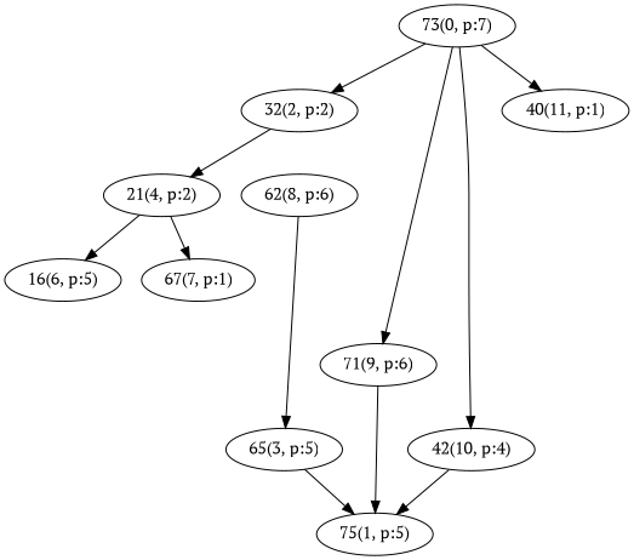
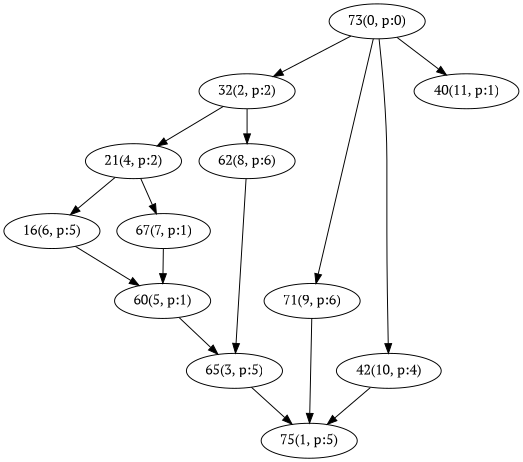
  digraph {
    fontname="PT Serif"
    node [fontname="PT Serif"]
    edge [fontname="PT Serif"]
-   n1 [label="73(0, p:7)"]
+   n1 [label="73(0, p:0)"]
    n2 [label="32(2, p:2)"]
    n3 [label="71(9, p:6)"]
    n4 [label="42(10, p:4)"]
    n5 [label="40(11, p:1)"]
    n6 [label="21(4, p:2)"]
    n7 [label="62(8, p:6)"]
    n8 [label="75(1, p:5)"]
    n9 [label="16(6, p:5)"]
    n10 [label="67(7, p:1)"]
    n11 [label="65(3, p:5)"]
+   n12 [label="60(5, p:1)"]
    n1 -> n2
    n1 -> n3
    n1 -> n4
    n1 -> n5
    n2 -> n6
+   n2 -> n7
    n3 -> n8
    n4 -> n8
    n6 -> n9
    n6 -> n10
    n7 -> n11
+   n9 -> n12
+   n10 -> n12
    n11 -> n8
+   n12 -> n11
  }
